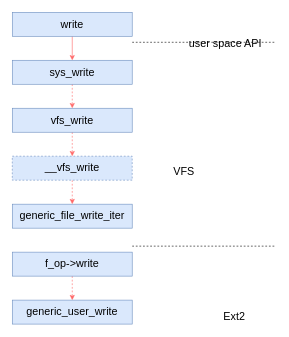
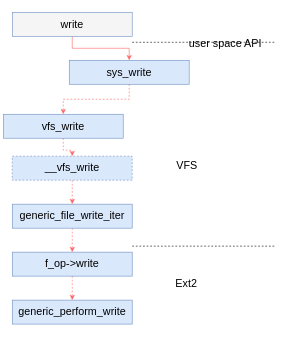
  <mxCell id="0" />
  <mxCell id="1" parent="0" />
  <mxCell id="2" value="" style="edgeStyle=orthogonalEdgeStyle;rounded=0;orthogonalLoop=1;jettySize=auto;html=1;dashed=0;strokeColor=#FF6666;" edge="1" parent="1" source="3" target="5"><mxGeometry relative="1" as="geometry" /></mxCell>
- <mxCell id="3" value="&lt;font style=&quot;font-size: 18px;&quot;&gt;write&lt;/font&gt;" style="rounded=0;whiteSpace=wrap;html=1;fillColor=#dae8fc;strokeColor=#6c8ebf;" vertex="1" parent="1"><mxGeometry x="20" y="20" width="200" height="40" as="geometry" /></mxCell>
+ <mxCell id="3" value="&lt;font style=&quot;font-size: 18px;&quot;&gt;write&lt;/font&gt;" style="rounded=0;whiteSpace=wrap;html=1;fillColor=#f5f5f5;strokeColor=#6c8ebf;" vertex="1" parent="1"><mxGeometry x="20" y="20" width="200" height="40" as="geometry" /></mxCell>
  <mxCell id="4" value="" style="edgeStyle=orthogonalEdgeStyle;rounded=0;orthogonalLoop=1;jettySize=auto;html=1;dashed=1;strokeColor=#FF6666;" edge="1" parent="1" source="5" target="7"><mxGeometry relative="1" as="geometry" /></mxCell>
- <mxCell id="5" value="&lt;font style=&quot;font-size: 18px;&quot;&gt;sys_write&lt;/font&gt;" style="rounded=0;whiteSpace=wrap;html=1;fillColor=#dae8fc;strokeColor=#6c8ebf;" vertex="1" parent="1"><mxGeometry x="20" y="100" width="200" height="40" as="geometry" /></mxCell>
+ <mxCell id="5" value="&lt;font style=&quot;font-size: 18px;&quot;&gt;sys_write&lt;/font&gt;" style="rounded=0;whiteSpace=wrap;html=1;fillColor=#dae8fc;strokeColor=#6c8ebf;" vertex="1" parent="1"><mxGeometry x="115" y="100" width="200" height="40" as="geometry" /></mxCell>
  <mxCell id="6" value="" style="edgeStyle=orthogonalEdgeStyle;rounded=0;orthogonalLoop=1;jettySize=auto;html=1;fillColor=#a20025;strokeColor=#FF6666;dashed=1;" edge="1" parent="1" source="7" target="9"><mxGeometry relative="1" as="geometry" /></mxCell>
- <mxCell id="7" value="&lt;font style=&quot;font-size: 18px;&quot;&gt;vfs_write&lt;/font&gt;" style="rounded=0;whiteSpace=wrap;html=1;fillColor=#dae8fc;strokeColor=#6c8ebf;" vertex="1" parent="1"><mxGeometry x="20" y="180" width="200" height="40" as="geometry" /></mxCell>
+ <mxCell id="7" value="&lt;font style=&quot;font-size: 18px;&quot;&gt;vfs_write&lt;/font&gt;" style="rounded=0;whiteSpace=wrap;html=1;fillColor=#dae8fc;strokeColor=#6c8ebf;" vertex="1" parent="1"><mxGeometry x="5" y="190" width="200" height="40" as="geometry" /></mxCell>
  <mxCell id="8" value="" style="edgeStyle=orthogonalEdgeStyle;rounded=0;orthogonalLoop=1;jettySize=auto;html=1;dashed=1;strokeColor=#FF6666;" edge="1" parent="1" source="9" target="11"><mxGeometry relative="1" as="geometry" /></mxCell>
  <mxCell id="9" value="&lt;font style=&quot;font-size: 18px;&quot;&gt;__vfs_write&lt;/font&gt;" style="rounded=0;whiteSpace=wrap;html=1;fillColor=#dae8fc;strokeColor=#6c8ebf;dashed=1;" vertex="1" parent="1"><mxGeometry x="20" y="260" width="200" height="40" as="geometry" /></mxCell>
+ <mxCell id="10" value="" style="edgeStyle=orthogonalEdgeStyle;rounded=0;orthogonalLoop=1;jettySize=auto;html=1;dashed=1;strokeColor=#FF6666;" edge="1" parent="1" source="11" target="13"><mxGeometry relative="1" as="geometry" /></mxCell>
  <mxCell id="11" value="generic_file_write_iter" style="rounded=0;whiteSpace=wrap;html=1;fontSize=18;fillColor=#dae8fc;strokeColor=#6c8ebf;" vertex="1" parent="1"><mxGeometry x="20" y="340" width="200" height="40" as="geometry" /></mxCell>
  <mxCell id="12" value="" style="edgeStyle=orthogonalEdgeStyle;rounded=0;orthogonalLoop=1;jettySize=auto;html=1;dashed=1;strokeColor=#FF6666;" edge="1" parent="1" source="13" target="14"><mxGeometry relative="1" as="geometry" /></mxCell>
  <mxCell id="13" value="f_op-&amp;gt;write" style="rounded=0;whiteSpace=wrap;html=1;fontSize=18;fillColor=#dae8fc;strokeColor=#6c8ebf;" vertex="1" parent="1"><mxGeometry x="20" y="420" width="200" height="40" as="geometry" /></mxCell>
- <mxCell id="14" value="generic_user_write" style="rounded=0;whiteSpace=wrap;html=1;fontSize=18;fillColor=#dae8fc;strokeColor=#6c8ebf;" vertex="1" parent="1"><mxGeometry x="20" y="500" width="200" height="40" as="geometry" /></mxCell>
+ <mxCell id="14" value="generic_perform_write" style="rounded=0;whiteSpace=wrap;html=1;fontSize=18;fillColor=#dae8fc;strokeColor=#6c8ebf;" vertex="1" parent="1"><mxGeometry x="20" y="500" width="200" height="40" as="geometry" /></mxCell>
  <mxCell id="15" value="" style="endArrow=none;dashed=1;html=1;rounded=0;" edge="1" parent="1"><mxGeometry width="50" height="50" relative="1" as="geometry"><mxPoint x="220" y="70" as="sourcePoint" /><mxPoint x="460" y="70" as="targetPoint" /></mxGeometry></mxCell>
  <mxCell id="16" value="&lt;font style=&quot;font-size: 18px;&quot;&gt;user space API&lt;/font&gt;" style="text;html=1;align=center;verticalAlign=middle;resizable=0;points=[];autosize=1;strokeColor=none;fillColor=none;" vertex="1" parent="1"><mxGeometry x="300" y="58" width="150" height="30" as="geometry" /></mxCell>
  <mxCell id="17" value="" style="endArrow=none;dashed=1;html=1;rounded=0;" edge="1" parent="1"><mxGeometry width="50" height="50" relative="1" as="geometry"><mxPoint x="220" y="410" as="sourcePoint" /><mxPoint x="460" y="410" as="targetPoint" /></mxGeometry></mxCell>
- <mxCell id="18" value="VFS" style="text;html=1;align=center;verticalAlign=middle;resizable=0;points=[];autosize=1;strokeColor=none;fillColor=none;fontSize=18;" vertex="1" parent="1"><mxGeometry x="279" y="269" width="53" height="33" as="geometry" /></mxCell>
- <mxCell id="19" value="&lt;font style=&quot;font-size: 18px;&quot;&gt;Ext2&lt;/font&gt;" style="text;html=1;align=center;verticalAlign=middle;resizable=0;points=[];autosize=1;strokeColor=none;fillColor=none;" vertex="1" parent="1"><mxGeometry x="360" y="513" width="60" height="30" as="geometry" /></mxCell>
+ <mxCell id="18" value="VFS" style="text;html=1;align=center;verticalAlign=middle;resizable=0;points=[];autosize=1;strokeColor=none;fillColor=none;fontSize=18;" vertex="1" parent="1"><mxGeometry x="284" y="259" width="53" height="33" as="geometry" /></mxCell>
+ <mxCell id="19" value="&lt;font style=&quot;font-size: 18px;&quot;&gt;Ext2&lt;/font&gt;" style="text;html=1;align=center;verticalAlign=middle;resizable=0;points=[];autosize=1;strokeColor=none;fillColor=none;" vertex="1" parent="1"><mxGeometry x="280" y="458" width="60" height="30" as="geometry" /></mxCell>
